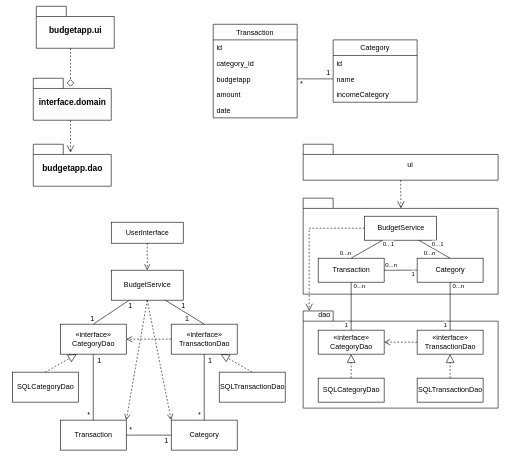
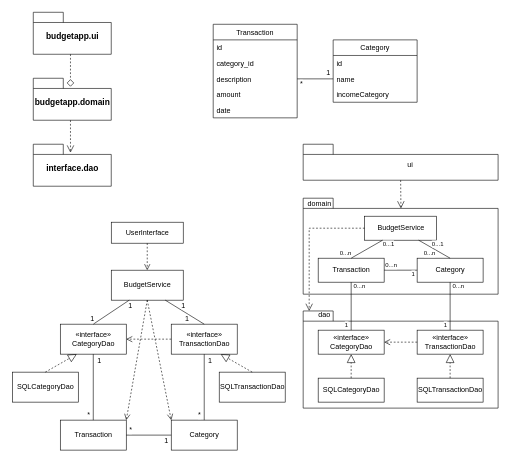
  <mxCell id="0" />
  <mxCell id="1" parent="0" />
- <mxCell id="2" value="&lt;font style=&quot;font-size: 14px&quot; face=&quot;Helvetica&quot;&gt;budgetapp.ui&lt;/font&gt;" style="shape=folder;fontStyle=1;spacingTop=10;tabWidth=50;tabHeight=17;tabPosition=left;html=1;rounded=0;shadow=0;comic=0;labelBackgroundColor=none;strokeWidth=1;fontFamily=Verdana;fontSize=10;align=center;" parent="1" vertex="1"><mxGeometry x="60" y="10" width="130" height="70" as="geometry" /></mxCell>
+ <mxCell id="2" value="&lt;font style=&quot;font-size: 14px&quot; face=&quot;Helvetica&quot;&gt;budgetapp.ui&lt;/font&gt;" style="shape=folder;fontStyle=1;spacingTop=10;tabWidth=50;tabHeight=17;tabPosition=left;html=1;rounded=0;shadow=0;comic=0;labelBackgroundColor=none;strokeWidth=1;fontFamily=Verdana;fontSize=10;align=center;" parent="1" vertex="1"><mxGeometry x="55" y="20" width="130" height="70" as="geometry" /></mxCell>
  <mxCell id="3" style="rounded=0;html=1;dashed=1;labelBackgroundColor=none;startFill=0;endArrow=diamond;endFill=0;endSize=10;fontFamily=Verdana;fontSize=10;edgeStyle=elbowEdgeStyle;entryX=0.477;entryY=0.2;entryDx=0;entryDy=0;entryPerimeter=0;" parent="1" source="2" target="4" edge="1"><mxGeometry relative="1" as="geometry"><mxPoint x="117" y="150" as="targetPoint" /><Array as="points"><mxPoint x="117" y="120" /></Array></mxGeometry></mxCell>
- <mxCell id="4" value="&lt;font style=&quot;font-size: 14px&quot; face=&quot;Helvetica&quot;&gt;interface.domain&lt;/font&gt;" style="shape=folder;fontStyle=1;spacingTop=10;tabWidth=50;tabHeight=17;tabPosition=left;html=1;rounded=0;shadow=0;comic=0;labelBackgroundColor=none;strokeWidth=1;fontFamily=Verdana;fontSize=10;align=center;" parent="1" vertex="1"><mxGeometry x="55" y="130" width="130" height="70" as="geometry" /></mxCell>
- <mxCell id="5" value="&lt;font style=&quot;font-size: 14px&quot; face=&quot;Helvetica&quot;&gt;budgetapp.dao&lt;/font&gt;" style="shape=folder;fontStyle=1;spacingTop=10;tabWidth=50;tabHeight=17;tabPosition=left;html=1;rounded=0;shadow=0;comic=0;labelBackgroundColor=none;strokeWidth=1;fontFamily=Verdana;fontSize=10;align=center;" parent="1" vertex="1"><mxGeometry x="55" y="240" width="130" height="70" as="geometry" /></mxCell>
+ <mxCell id="4" value="&lt;font style=&quot;font-size: 14px&quot; face=&quot;Helvetica&quot;&gt;budgetapp.domain&lt;/font&gt;" style="shape=folder;fontStyle=1;spacingTop=10;tabWidth=50;tabHeight=17;tabPosition=left;html=1;rounded=0;shadow=0;comic=0;labelBackgroundColor=none;strokeWidth=1;fontFamily=Verdana;fontSize=10;align=center;" parent="1" vertex="1"><mxGeometry x="55" y="130" width="130" height="70" as="geometry" /></mxCell>
+ <mxCell id="5" value="&lt;font style=&quot;font-size: 14px&quot; face=&quot;Helvetica&quot;&gt;interface.dao&lt;/font&gt;" style="shape=folder;fontStyle=1;spacingTop=10;tabWidth=50;tabHeight=17;tabPosition=left;html=1;rounded=0;shadow=0;comic=0;labelBackgroundColor=none;strokeWidth=1;fontFamily=Verdana;fontSize=10;align=center;" parent="1" vertex="1"><mxGeometry x="55" y="240" width="130" height="70" as="geometry" /></mxCell>
  <mxCell id="6" style="rounded=0;html=1;dashed=1;labelBackgroundColor=none;startFill=0;endArrow=open;endFill=0;endSize=10;fontFamily=Verdana;fontSize=10;edgeStyle=elbowEdgeStyle;entryX=0.477;entryY=0.2;entryDx=0;entryDy=0;entryPerimeter=0;" parent="1" edge="1"><mxGeometry relative="1" as="geometry"><mxPoint x="117.01" y="254" as="targetPoint" /><mxPoint x="117" y="200" as="sourcePoint" /><Array as="points" /></mxGeometry></mxCell>
  <mxCell id="7" value="Transaction" style="swimlane;fontStyle=0;childLayout=stackLayout;horizontal=1;startSize=26;fillColor=none;horizontalStack=0;resizeParent=1;resizeParentMax=0;resizeLast=0;collapsible=1;marginBottom=0;" parent="1" vertex="1"><mxGeometry x="355" y="40" width="140" height="156" as="geometry"><mxRectangle x="340" y="40" width="90" height="26" as="alternateBounds" /></mxGeometry></mxCell>
  <mxCell id="8" value="id" style="text;strokeColor=none;fillColor=none;align=left;verticalAlign=top;spacingLeft=4;spacingRight=4;overflow=hidden;rotatable=0;points=[[0,0.5],[1,0.5]];portConstraint=eastwest;" parent="7" vertex="1"><mxGeometry y="26" width="140" height="26" as="geometry" /></mxCell>
  <mxCell id="9" value="category_id" style="text;strokeColor=none;fillColor=none;align=left;verticalAlign=top;spacingLeft=4;spacingRight=4;overflow=hidden;rotatable=0;points=[[0,0.5],[1,0.5]];portConstraint=eastwest;" parent="7" vertex="1"><mxGeometry y="52" width="140" height="26" as="geometry" /></mxCell>
- <mxCell id="10" value="budgetapp" style="text;strokeColor=none;fillColor=none;align=left;verticalAlign=top;spacingLeft=4;spacingRight=4;overflow=hidden;rotatable=0;points=[[0,0.5],[1,0.5]];portConstraint=eastwest;" parent="7" vertex="1"><mxGeometry y="78" width="140" height="26" as="geometry" /></mxCell>
+ <mxCell id="10" value="description" style="text;strokeColor=none;fillColor=none;align=left;verticalAlign=top;spacingLeft=4;spacingRight=4;overflow=hidden;rotatable=0;points=[[0,0.5],[1,0.5]];portConstraint=eastwest;" parent="7" vertex="1"><mxGeometry y="78" width="140" height="26" as="geometry" /></mxCell>
  <mxCell id="11" value="amount" style="text;strokeColor=none;fillColor=none;align=left;verticalAlign=top;spacingLeft=4;spacingRight=4;overflow=hidden;rotatable=0;points=[[0,0.5],[1,0.5]];portConstraint=eastwest;" parent="7" vertex="1"><mxGeometry y="104" width="140" height="26" as="geometry" /></mxCell>
  <mxCell id="12" value="date" style="text;strokeColor=none;fillColor=none;align=left;verticalAlign=top;spacingLeft=4;spacingRight=4;overflow=hidden;rotatable=0;points=[[0,0.5],[1,0.5]];portConstraint=eastwest;" parent="7" vertex="1"><mxGeometry y="130" width="140" height="26" as="geometry" /></mxCell>
  <mxCell id="13" value="Category" style="swimlane;fontStyle=0;childLayout=stackLayout;horizontal=1;startSize=26;fillColor=none;horizontalStack=0;resizeParent=1;resizeParentMax=0;resizeLast=0;collapsible=1;marginBottom=0;" parent="1" vertex="1"><mxGeometry x="555" y="66" width="140" height="104" as="geometry" /></mxCell>
  <mxCell id="14" value="id" style="text;strokeColor=none;fillColor=none;align=left;verticalAlign=top;spacingLeft=4;spacingRight=4;overflow=hidden;rotatable=0;points=[[0,0.5],[1,0.5]];portConstraint=eastwest;" parent="13" vertex="1"><mxGeometry y="26" width="140" height="26" as="geometry" /></mxCell>
  <mxCell id="15" value="name" style="text;strokeColor=none;fillColor=none;align=left;verticalAlign=top;spacingLeft=4;spacingRight=4;overflow=hidden;rotatable=0;points=[[0,0.5],[1,0.5]];portConstraint=eastwest;" parent="13" vertex="1"><mxGeometry y="52" width="140" height="26" as="geometry" /></mxCell>
  <mxCell id="16" value="incomeCategory" style="text;strokeColor=none;fillColor=none;align=left;verticalAlign=top;spacingLeft=4;spacingRight=4;overflow=hidden;rotatable=0;points=[[0,0.5],[1,0.5]];portConstraint=eastwest;" parent="13" vertex="1"><mxGeometry y="78" width="140" height="26" as="geometry" /></mxCell>
  <mxCell id="17" value="«interface»&lt;br&gt;TransactionDao" style="html=1;" parent="1" vertex="1"><mxGeometry x="285" y="540" width="110" height="50" as="geometry" /></mxCell>
  <mxCell id="18" value="«interface»&lt;br&gt;CategoryDao" style="html=1;" parent="1" vertex="1"><mxGeometry x="100" y="540" width="110" height="50" as="geometry" /></mxCell>
  <mxCell id="19" value="SQLCategoryDao" style="html=1;" parent="1" vertex="1"><mxGeometry x="20" y="620" width="110" height="50" as="geometry" /></mxCell>
  <mxCell id="20" value="Category" style="html=1;" parent="1" vertex="1"><mxGeometry x="285" y="700" width="110" height="50" as="geometry" /></mxCell>
  <mxCell id="21" value="Transaction" style="html=1;" parent="1" vertex="1"><mxGeometry x="100" y="700" width="110" height="50" as="geometry" /></mxCell>
  <mxCell id="22" value="BudgetService" style="html=1;" parent="1" vertex="1"><mxGeometry x="185" y="450" width="120" height="50" as="geometry" /></mxCell>
  <mxCell id="23" value="SQLTransactionDao" style="html=1;" parent="1" vertex="1"><mxGeometry x="365" y="620" width="110" height="50" as="geometry" /></mxCell>
  <mxCell id="24" value="UserInterface" style="html=1;" parent="1" vertex="1"><mxGeometry x="185" y="370" width="120" height="35" as="geometry" /></mxCell>
  <mxCell id="25" value="" style="endArrow=block;dashed=1;endFill=0;endSize=12;html=1;entryX=0.25;entryY=1;entryDx=0;entryDy=0;exitX=0.5;exitY=0;exitDx=0;exitDy=0;" parent="1" source="19" target="18" edge="1"><mxGeometry width="160" relative="1" as="geometry"><mxPoint x="70" y="615" as="sourcePoint" /><mxPoint x="140" y="595" as="targetPoint" /></mxGeometry></mxCell>
  <mxCell id="26" value="" style="endArrow=block;dashed=1;endFill=0;endSize=12;html=1;entryX=0.75;entryY=1;entryDx=0;entryDy=0;exitX=0.5;exitY=0;exitDx=0;exitDy=0;" parent="1" source="23" target="17" edge="1"><mxGeometry width="160" relative="1" as="geometry"><mxPoint x="527.5" y="620" as="sourcePoint" /><mxPoint x="425" y="580" as="targetPoint" /></mxGeometry></mxCell>
  <mxCell id="27" value="" style="endArrow=none;html=1;edgeStyle=orthogonalEdgeStyle;entryX=0.5;entryY=0;entryDx=0;entryDy=0;exitX=0.5;exitY=1;exitDx=0;exitDy=0;" parent="1" source="17" target="20" edge="1"><mxGeometry relative="1" as="geometry"><mxPoint x="305" y="604.5" as="sourcePoint" /><mxPoint x="465" y="604.5" as="targetPoint" /></mxGeometry></mxCell>
  <mxCell id="28" value="&lt;font style=&quot;font-size: 12px&quot;&gt;1&lt;/font&gt;" style="resizable=0;html=1;align=left;verticalAlign=bottom;labelBackgroundColor=#ffffff;fontSize=10;" parent="27" connectable="0" vertex="1"><mxGeometry x="-1" relative="1" as="geometry"><mxPoint x="5" y="20" as="offset" /></mxGeometry></mxCell>
  <mxCell id="29" value="&lt;font style=&quot;font-size: 12px&quot;&gt;*&lt;/font&gt;" style="resizable=0;html=1;align=right;verticalAlign=bottom;labelBackgroundColor=#ffffff;fontSize=10;" parent="27" connectable="0" vertex="1"><mxGeometry x="1" relative="1" as="geometry"><mxPoint x="-5" as="offset" /></mxGeometry></mxCell>
  <mxCell id="30" value="" style="endArrow=none;html=1;edgeStyle=orthogonalEdgeStyle;entryX=0.5;entryY=0;entryDx=0;entryDy=0;exitX=0.5;exitY=1;exitDx=0;exitDy=0;" parent="1" source="18" target="21" edge="1"><mxGeometry relative="1" as="geometry"><mxPoint x="190" y="630" as="sourcePoint" /><mxPoint x="190" y="740" as="targetPoint" /></mxGeometry></mxCell>
  <mxCell id="31" value="&lt;font style=&quot;font-size: 12px&quot;&gt;1&lt;/font&gt;" style="resizable=0;html=1;align=left;verticalAlign=bottom;labelBackgroundColor=#ffffff;fontSize=10;" parent="30" connectable="0" vertex="1"><mxGeometry x="-1" relative="1" as="geometry"><mxPoint x="5" y="20" as="offset" /></mxGeometry></mxCell>
  <mxCell id="32" value="&lt;font style=&quot;font-size: 12px&quot;&gt;*&lt;/font&gt;" style="resizable=0;html=1;align=right;verticalAlign=bottom;labelBackgroundColor=#ffffff;fontSize=10;" parent="30" connectable="0" vertex="1"><mxGeometry x="1" relative="1" as="geometry"><mxPoint x="-5" as="offset" /></mxGeometry></mxCell>
  <mxCell id="33" value="" style="endArrow=none;html=1;entryX=0.5;entryY=0;entryDx=0;entryDy=0;exitX=0.25;exitY=1;exitDx=0;exitDy=0;" parent="1" source="22" target="18" edge="1"><mxGeometry relative="1" as="geometry"><mxPoint x="200" y="500" as="sourcePoint" /><mxPoint x="220" y="670" as="targetPoint" /></mxGeometry></mxCell>
  <mxCell id="34" value="&lt;font style=&quot;font-size: 12px&quot;&gt;1&lt;/font&gt;" style="resizable=0;html=1;align=left;verticalAlign=bottom;labelBackgroundColor=#ffffff;fontSize=10;" parent="33" connectable="0" vertex="1"><mxGeometry x="-1" relative="1" as="geometry"><mxPoint x="-3" y="18" as="offset" /></mxGeometry></mxCell>
  <mxCell id="35" value="&lt;font style=&quot;font-size: 12px&quot;&gt;1&lt;/font&gt;" style="resizable=0;html=1;align=right;verticalAlign=bottom;labelBackgroundColor=#ffffff;fontSize=10;" parent="33" connectable="0" vertex="1"><mxGeometry x="1" relative="1" as="geometry"><mxPoint x="2" as="offset" /></mxGeometry></mxCell>
  <mxCell id="36" value="" style="endArrow=none;html=1;entryX=0.5;entryY=0;entryDx=0;entryDy=0;exitX=0.75;exitY=1;exitDx=0;exitDy=0;" parent="1" source="22" target="17" edge="1"><mxGeometry relative="1" as="geometry"><mxPoint x="225" y="510" as="sourcePoint" /><mxPoint x="180" y="550" as="targetPoint" /></mxGeometry></mxCell>
  <mxCell id="37" value="&lt;font style=&quot;font-size: 12px&quot;&gt;1&lt;/font&gt;" style="resizable=0;html=1;align=left;verticalAlign=bottom;labelBackgroundColor=#ffffff;fontSize=10;" parent="36" connectable="0" vertex="1"><mxGeometry x="-1" relative="1" as="geometry"><mxPoint x="25" y="17" as="offset" /></mxGeometry></mxCell>
  <mxCell id="38" value="&lt;font style=&quot;font-size: 12px&quot;&gt;1&lt;/font&gt;" style="resizable=0;html=1;align=right;verticalAlign=bottom;labelBackgroundColor=#ffffff;fontSize=10;" parent="36" connectable="0" vertex="1"><mxGeometry x="1" relative="1" as="geometry"><mxPoint x="-24.73" as="offset" /></mxGeometry></mxCell>
  <mxCell id="39" value="" style="endArrow=none;html=1;edgeStyle=orthogonalEdgeStyle;entryX=1;entryY=0.5;entryDx=0;entryDy=0;exitX=0;exitY=0.5;exitDx=0;exitDy=0;" parent="1" source="20" target="21" edge="1"><mxGeometry relative="1" as="geometry"><mxPoint x="330" y="600" as="sourcePoint" /><mxPoint x="330" y="710" as="targetPoint" /></mxGeometry></mxCell>
  <mxCell id="40" value="&lt;font style=&quot;font-size: 12px&quot;&gt;1&lt;/font&gt;" style="resizable=0;html=1;align=left;verticalAlign=bottom;labelBackgroundColor=#ffffff;fontSize=10;" parent="39" connectable="0" vertex="1"><mxGeometry x="-1" relative="1" as="geometry"><mxPoint x="-13" y="17" as="offset" /></mxGeometry></mxCell>
  <mxCell id="41" value="&lt;font style=&quot;font-size: 12px&quot;&gt;*&lt;/font&gt;" style="resizable=0;html=1;align=right;verticalAlign=bottom;labelBackgroundColor=#ffffff;fontSize=10;" parent="39" connectable="0" vertex="1"><mxGeometry x="1" relative="1" as="geometry"><mxPoint x="10" as="offset" /></mxGeometry></mxCell>
  <mxCell id="42" value="" style="html=1;verticalAlign=bottom;endArrow=open;dashed=1;endSize=8;entryX=1;entryY=0.5;entryDx=0;entryDy=0;exitX=0;exitY=0.5;exitDx=0;exitDy=0;" parent="1" source="17" target="18" edge="1"><mxGeometry x="-1" y="132" relative="1" as="geometry"><mxPoint x="245" y="870" as="sourcePoint" /><mxPoint x="195" y="870" as="targetPoint" /><mxPoint x="130" y="-112" as="offset" /></mxGeometry></mxCell>
  <mxCell id="43" value="" style="shape=folder;fontStyle=1;spacingTop=10;tabWidth=50;tabHeight=17;tabPosition=left;html=1;rounded=0;shadow=0;comic=0;labelBackgroundColor=none;strokeWidth=1;fontFamily=Verdana;fontSize=10;align=center;" parent="1" vertex="1"><mxGeometry x="505" y="240" width="325" height="60" as="geometry" /></mxCell>
  <mxCell id="44" value="ui" style="text;html=1;align=center;verticalAlign=middle;resizable=0;points=[];autosize=1;" parent="1" vertex="1"><mxGeometry x="672.5" y="265" width="20" height="20" as="geometry" /></mxCell>
  <mxCell id="45" value="" style="shape=folder;fontStyle=1;spacingTop=10;tabWidth=50;tabHeight=17;tabPosition=left;html=1;rounded=0;shadow=0;comic=0;labelBackgroundColor=none;strokeWidth=1;fontFamily=Verdana;fontSize=10;align=center;" parent="1" vertex="1"><mxGeometry x="505" y="330" width="325" height="160" as="geometry" /></mxCell>
+ <mxCell id="46" value="domain" style="text;html=1;align=center;verticalAlign=middle;resizable=0;points=[];autosize=1;" parent="1" vertex="1"><mxGeometry x="507" y="330" width="50" height="20" as="geometry" /></mxCell>
  <mxCell id="47" value="BudgetService" style="html=1;" parent="1" vertex="1"><mxGeometry x="607.5" y="360" width="120" height="40" as="geometry" /></mxCell>
  <mxCell id="48" value="Category" style="html=1;" parent="1" vertex="1"><mxGeometry x="695" y="430" width="110" height="40" as="geometry" /></mxCell>
  <mxCell id="49" value="Transaction" style="html=1;" parent="1" vertex="1"><mxGeometry x="530" y="430" width="110" height="40" as="geometry" /></mxCell>
  <mxCell id="50" style="rounded=0;html=1;dashed=1;labelBackgroundColor=none;startFill=0;endArrow=open;endFill=0;endSize=10;fontFamily=Verdana;fontSize=10;edgeStyle=elbowEdgeStyle;exitX=0.5;exitY=1;exitDx=0;exitDy=0;exitPerimeter=0;" parent="1" source="43" edge="1"><mxGeometry relative="1" as="geometry"><mxPoint x="668" y="347" as="targetPoint" /><mxPoint x="639.5" y="300" as="sourcePoint" /><Array as="points"><mxPoint x="668" y="330" /><mxPoint x="648" y="330" /></Array></mxGeometry></mxCell>
  <mxCell id="51" value="" style="shape=folder;fontStyle=1;spacingTop=10;tabWidth=50;tabHeight=17;tabPosition=left;html=1;rounded=0;shadow=0;comic=0;labelBackgroundColor=none;strokeWidth=1;fontFamily=Verdana;fontSize=10;align=center;" parent="1" vertex="1"><mxGeometry x="505" y="518" width="325" height="162" as="geometry" /></mxCell>
  <mxCell id="52" value="dao" style="text;html=1;align=center;verticalAlign=middle;resizable=0;points=[];autosize=1;" parent="1" vertex="1"><mxGeometry x="520" y="515" width="40" height="20" as="geometry" /></mxCell>
  <mxCell id="53" value="«interface»&lt;br&gt;TransactionDao" style="html=1;" parent="1" vertex="1"><mxGeometry x="695" y="550" width="110" height="40" as="geometry" /></mxCell>
  <mxCell id="54" value="«interface»&lt;br&gt;CategoryDao" style="html=1;" parent="1" vertex="1"><mxGeometry x="530" y="550" width="110" height="40" as="geometry" /></mxCell>
  <mxCell id="55" value="SQLCategoryDao" style="html=1;" parent="1" vertex="1"><mxGeometry x="530" y="630" width="110" height="40" as="geometry" /></mxCell>
  <mxCell id="56" value="SQLTransactionDao" style="html=1;" parent="1" vertex="1"><mxGeometry x="695" y="630" width="110" height="40" as="geometry" /></mxCell>
  <mxCell id="57" value="" style="endArrow=block;dashed=1;endFill=0;endSize=12;html=1;entryX=0.5;entryY=1;entryDx=0;entryDy=0;exitX=0.5;exitY=0;exitDx=0;exitDy=0;" parent="1" source="55" target="54" edge="1"><mxGeometry width="160" relative="1" as="geometry"><mxPoint x="482.5" y="625" as="sourcePoint" /><mxPoint x="552.5" y="605" as="targetPoint" /></mxGeometry></mxCell>
  <mxCell id="58" value="" style="endArrow=block;dashed=1;endFill=0;endSize=12;html=1;entryX=0.5;entryY=1;entryDx=0;entryDy=0;exitX=0.5;exitY=0;exitDx=0;exitDy=0;" parent="1" source="56" target="53" edge="1"><mxGeometry width="160" relative="1" as="geometry"><mxPoint x="905" y="630" as="sourcePoint" /><mxPoint x="802.5" y="590" as="targetPoint" /></mxGeometry></mxCell>
  <mxCell id="59" style="rounded=0;html=1;dashed=1;labelBackgroundColor=none;startFill=0;endArrow=open;endFill=0;endSize=10;fontFamily=Verdana;fontSize=10;edgeStyle=elbowEdgeStyle;entryX=0.477;entryY=0.2;entryDx=0;entryDy=0;entryPerimeter=0;exitX=0;exitY=0.5;exitDx=0;exitDy=0;" parent="1" source="47" edge="1"><mxGeometry relative="1" as="geometry"><mxPoint x="515.01" y="518" as="targetPoint" /><mxPoint x="515" y="464" as="sourcePoint" /><Array as="points"><mxPoint x="515" y="440" /></Array></mxGeometry></mxCell>
  <mxCell id="60" value="" style="html=1;verticalAlign=bottom;endArrow=open;dashed=1;endSize=8;exitX=0;exitY=0.5;exitDx=0;exitDy=0;entryX=1;entryY=0.5;entryDx=0;entryDy=0;" parent="1" source="53" target="54" edge="1"><mxGeometry x="-1" y="132" relative="1" as="geometry"><mxPoint x="470" y="575" as="sourcePoint" /><mxPoint x="480" y="610" as="targetPoint" /><mxPoint x="130" y="-112" as="offset" /></mxGeometry></mxCell>
  <mxCell id="61" value="" style="html=1;verticalAlign=bottom;endArrow=open;dashed=1;endSize=8;entryX=1;entryY=0;entryDx=0;entryDy=0;exitX=0.5;exitY=1;exitDx=0;exitDy=0;" parent="1" source="22" target="21" edge="1"><mxGeometry x="-1" y="132" relative="1" as="geometry"><mxPoint x="280" y="670" as="sourcePoint" /><mxPoint x="205" y="670" as="targetPoint" /><mxPoint x="130" y="-112" as="offset" /></mxGeometry></mxCell>
  <mxCell id="62" value="" style="html=1;verticalAlign=bottom;endArrow=open;dashed=1;endSize=8;entryX=0;entryY=0;entryDx=0;entryDy=0;" parent="1" target="20" edge="1"><mxGeometry x="-1" y="132" relative="1" as="geometry"><mxPoint x="245" y="500" as="sourcePoint" /><mxPoint x="245" y="710" as="targetPoint" /><mxPoint x="130" y="-112" as="offset" /></mxGeometry></mxCell>
  <mxCell id="63" value="" style="endArrow=none;html=1;entryX=0.246;entryY=0.625;entryDx=0;entryDy=0;exitX=0.25;exitY=1;exitDx=0;exitDy=0;entryPerimeter=0;" parent="1" source="47" target="45" edge="1"><mxGeometry relative="1" as="geometry"><mxPoint x="657.5" y="430" as="sourcePoint" /><mxPoint x="657.5" y="540" as="targetPoint" /></mxGeometry></mxCell>
  <mxCell id="64" value="0...1" style="resizable=0;html=1;align=left;verticalAlign=bottom;labelBackgroundColor=#ffffff;fontSize=10;" parent="63" connectable="0" vertex="1"><mxGeometry x="-1" relative="1" as="geometry"><mxPoint x="-2" y="14" as="offset" /></mxGeometry></mxCell>
  <mxCell id="65" value="0...n" style="resizable=0;html=1;align=right;verticalAlign=bottom;labelBackgroundColor=#ffffff;fontSize=10;" parent="63" connectable="0" vertex="1"><mxGeometry x="1" relative="1" as="geometry"><mxPoint x="1" as="offset" /></mxGeometry></mxCell>
  <mxCell id="66" value="" style="endArrow=none;html=1;entryX=0.5;entryY=0;entryDx=0;entryDy=0;exitX=0.75;exitY=1;exitDx=0;exitDy=0;" parent="1" source="47" target="48" edge="1"><mxGeometry relative="1" as="geometry"><mxPoint x="647.5" y="410" as="sourcePoint" /><mxPoint x="594.95" y="440" as="targetPoint" /></mxGeometry></mxCell>
  <mxCell id="67" value="0...1" style="resizable=0;html=1;align=left;verticalAlign=bottom;labelBackgroundColor=#ffffff;fontSize=10;" parent="66" connectable="0" vertex="1"><mxGeometry x="-1" relative="1" as="geometry"><mxPoint x="20.5" y="14" as="offset" /></mxGeometry></mxCell>
  <mxCell id="68" value="0...n" style="resizable=0;html=1;align=right;verticalAlign=bottom;labelBackgroundColor=#ffffff;fontSize=10;" parent="66" connectable="0" vertex="1"><mxGeometry x="1" relative="1" as="geometry"><mxPoint x="-23.85" as="offset" /></mxGeometry></mxCell>
  <mxCell id="69" value="" style="endArrow=none;html=1;entryX=0.5;entryY=1;entryDx=0;entryDy=0;" parent="1" source="54" target="49" edge="1"><mxGeometry relative="1" as="geometry"><mxPoint x="647.5" y="410" as="sourcePoint" /><mxPoint x="594.95" y="440" as="targetPoint" /></mxGeometry></mxCell>
  <mxCell id="70" value="1" style="resizable=0;html=1;align=left;verticalAlign=bottom;labelBackgroundColor=#ffffff;fontSize=10;" parent="69" connectable="0" vertex="1"><mxGeometry x="-1" relative="1" as="geometry"><mxPoint x="-12" y="-1" as="offset" /></mxGeometry></mxCell>
  <mxCell id="71" value="0...n" style="resizable=0;html=1;align=right;verticalAlign=bottom;labelBackgroundColor=#ffffff;fontSize=10;" parent="69" connectable="0" vertex="1"><mxGeometry x="1" relative="1" as="geometry"><mxPoint x="24" y="15" as="offset" /></mxGeometry></mxCell>
  <mxCell id="72" value="" style="endArrow=none;html=1;entryX=0.5;entryY=1;entryDx=0;entryDy=0;exitX=0.5;exitY=0;exitDx=0;exitDy=0;" parent="1" source="53" target="48" edge="1"><mxGeometry relative="1" as="geometry"><mxPoint x="775" y="570" as="sourcePoint" /><mxPoint x="775" y="490" as="targetPoint" /></mxGeometry></mxCell>
  <mxCell id="73" value="1" style="resizable=0;html=1;align=left;verticalAlign=bottom;labelBackgroundColor=#ffffff;fontSize=10;" parent="72" connectable="0" vertex="1"><mxGeometry x="-1" relative="1" as="geometry"><mxPoint x="-12" y="-1" as="offset" /></mxGeometry></mxCell>
  <mxCell id="74" value="0...n" style="resizable=0;html=1;align=right;verticalAlign=bottom;labelBackgroundColor=#ffffff;fontSize=10;" parent="72" connectable="0" vertex="1"><mxGeometry x="1" relative="1" as="geometry"><mxPoint x="24" y="15" as="offset" /></mxGeometry></mxCell>
  <mxCell id="75" value="" style="endArrow=none;html=1;exitX=0;exitY=0.5;exitDx=0;exitDy=0;entryX=1;entryY=0.5;entryDx=0;entryDy=0;" parent="1" source="48" target="49" edge="1"><mxGeometry relative="1" as="geometry"><mxPoint x="647.5" y="410" as="sourcePoint" /><mxPoint x="645" y="450" as="targetPoint" /></mxGeometry></mxCell>
  <mxCell id="76" value="1" style="resizable=0;html=1;align=left;verticalAlign=bottom;labelBackgroundColor=#ffffff;fontSize=10;" parent="75" connectable="0" vertex="1"><mxGeometry x="-1" relative="1" as="geometry"><mxPoint x="-11" y="14" as="offset" /></mxGeometry></mxCell>
  <mxCell id="77" value="0...n" style="resizable=0;html=1;align=right;verticalAlign=bottom;labelBackgroundColor=#ffffff;fontSize=10;" parent="75" connectable="0" vertex="1"><mxGeometry x="1" relative="1" as="geometry"><mxPoint x="22" as="offset" /></mxGeometry></mxCell>
  <mxCell id="78" value="" style="html=1;verticalAlign=bottom;endArrow=open;dashed=1;endSize=8;entryX=0.5;entryY=0;entryDx=0;entryDy=0;exitX=0.5;exitY=1;exitDx=0;exitDy=0;" parent="1" source="24" target="22" edge="1"><mxGeometry x="-1" y="132" relative="1" as="geometry"><mxPoint x="255" y="510" as="sourcePoint" /><mxPoint x="220" y="710" as="targetPoint" /><mxPoint x="130" y="-112" as="offset" /></mxGeometry></mxCell>
  <mxCell id="79" value="" style="endArrow=none;html=1;exitX=0;exitY=0.5;exitDx=0;exitDy=0;" parent="1" source="15" edge="1"><mxGeometry relative="1" as="geometry"><mxPoint x="555" y="130" as="sourcePoint" /><mxPoint x="495" y="131" as="targetPoint" /></mxGeometry></mxCell>
  <mxCell id="80" value="&lt;font style=&quot;font-size: 12px&quot;&gt;1&lt;/font&gt;" style="resizable=0;html=1;align=left;verticalAlign=bottom;labelBackgroundColor=#ffffff;fontSize=10;" parent="79" connectable="0" vertex="1"><mxGeometry x="-1" relative="1" as="geometry"><mxPoint x="-13" y="-2" as="offset" /></mxGeometry></mxCell>
  <mxCell id="81" value="&lt;div&gt;&lt;font style=&quot;font-size: 12px&quot;&gt;*&lt;/font&gt;&lt;/div&gt;" style="resizable=0;html=1;align=right;verticalAlign=bottom;labelBackgroundColor=#ffffff;fontSize=10;" parent="79" connectable="0" vertex="1"><mxGeometry x="1" relative="1" as="geometry"><mxPoint x="10" y="17" as="offset" /></mxGeometry></mxCell>
